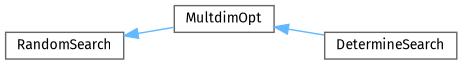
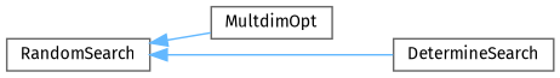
  digraph {
    fontname="Fira Sans"
    rankdir=LR
    node [color=grey40 fillcolor=white fontname="Fira Sans" fontsize=10 shape=box style=filled]
    edge [color=steelblue1 dir=back fontname="Fira Sans" fontsize=10 labelfontname=Helvetica labelfontsize=10 style=solid]
    n1 [height=0.2 label=MultdimOpt width=0.4]
    n2 [height=0.2 label=DetermineSearch width=0.4]
    n3 [height=0.2 label=RandomSearch width=0.4]
-   n1 -> n2
+   n3 -> n2
    n3 -> n1
  }
